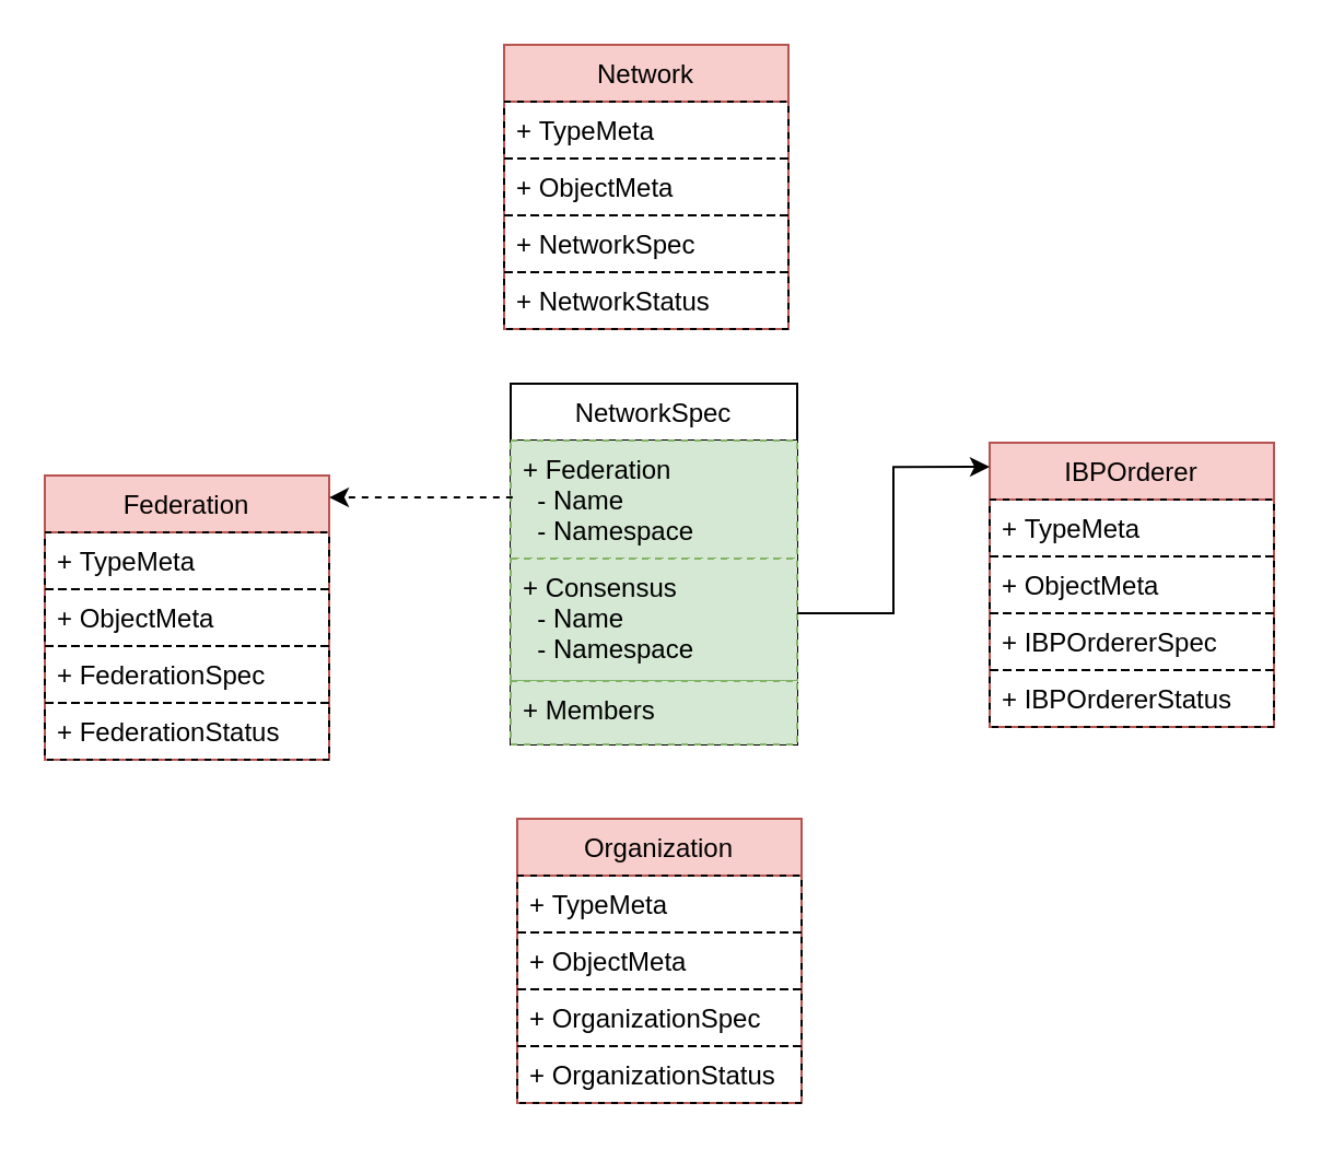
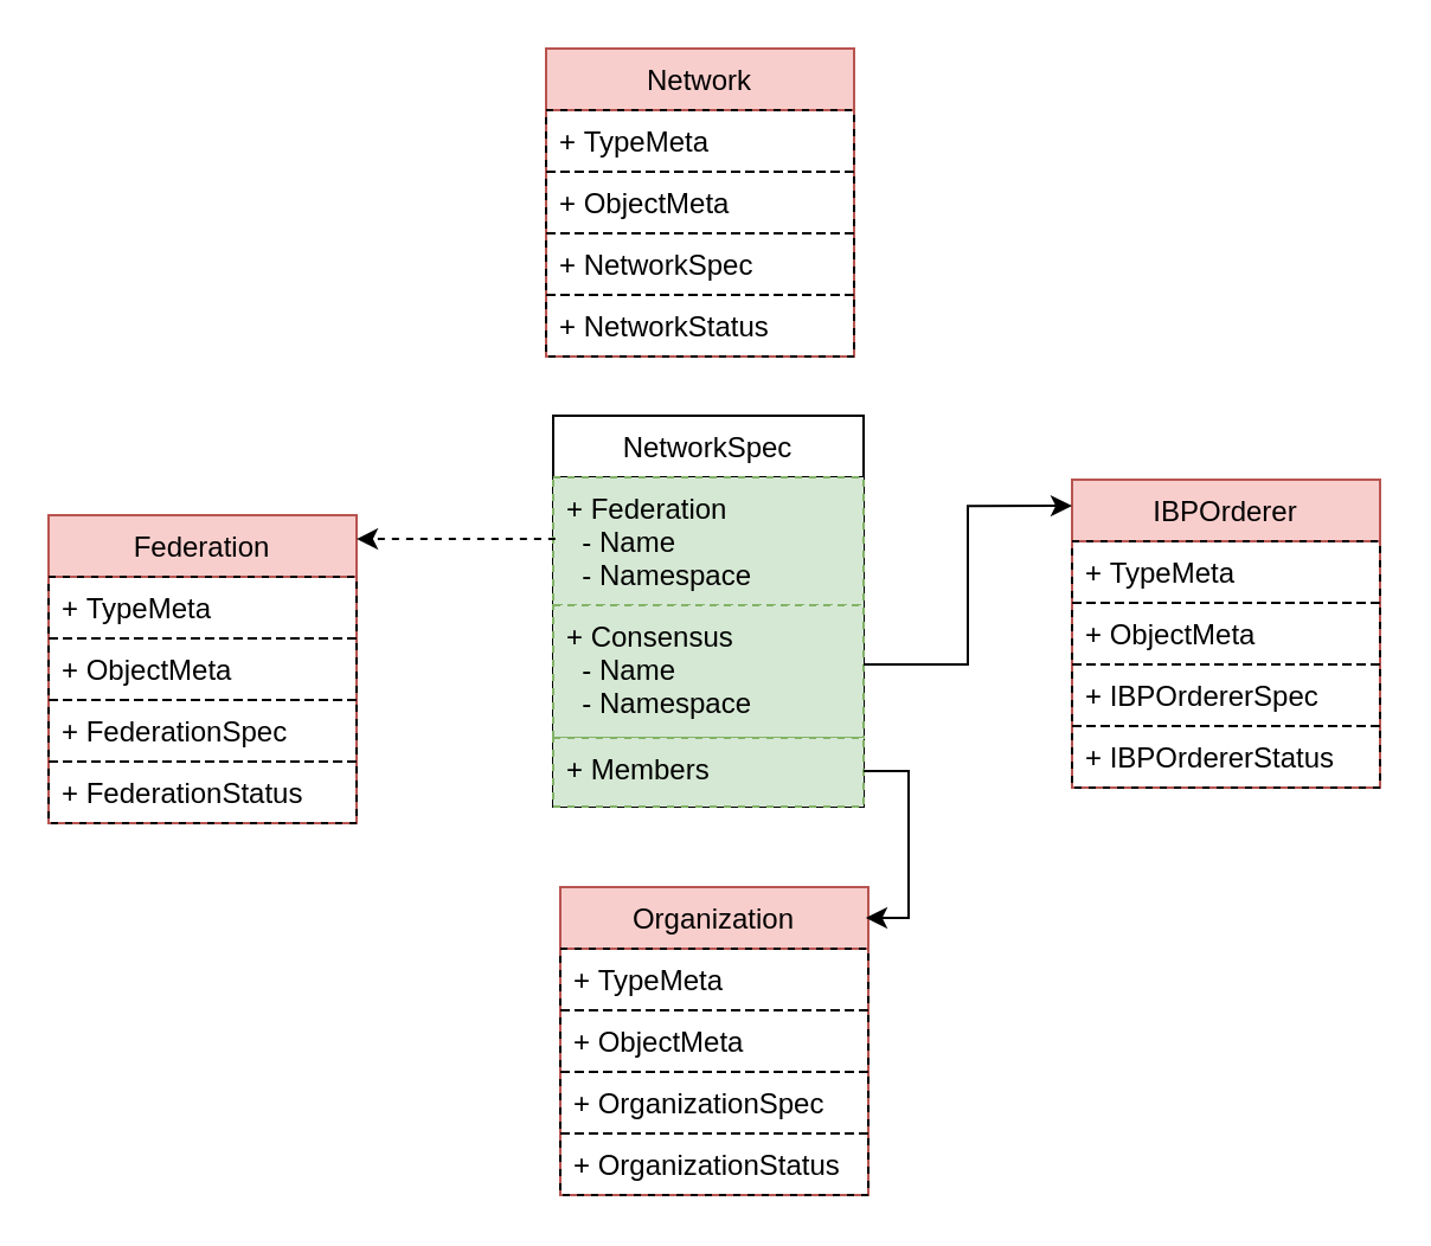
  <mxCell id="0" />
  <mxCell id="1" parent="0" />
  <mxCell id="2" value="NetworkSpec" style="swimlane;fontStyle=0;childLayout=stackLayout;horizontal=1;startSize=26;fillColor=none;horizontalStack=0;resizeParent=1;resizeParentMax=0;resizeLast=0;collapsible=1;marginBottom=0;rounded=0;shadow=0;comic=0;swimlaneLine=1;glass=0;swimlaneFillColor=none;" parent="1" vertex="1"><mxGeometry x="233" y="175" width="131" height="165" as="geometry"><mxRectangle x="110" y="120" width="90" height="26" as="alternateBounds" /></mxGeometry></mxCell>
  <mxCell id="3" value="+ Federation&#10;  - Name&#10;  - Namespace" style="text;strokeColor=#82b366;fillColor=#d5e8d4;align=left;verticalAlign=top;spacingLeft=4;spacingRight=4;overflow=hidden;rotatable=0;points=[[0,0.5],[1,0.5]];portConstraint=eastwest;rounded=0;dashed=1;glass=0;" parent="2" vertex="1"><mxGeometry y="26" width="131" height="54" as="geometry" /></mxCell>
  <mxCell id="4" value="+ Consensus&#10;  - Name&#10;  - Namespace" style="text;strokeColor=#82b366;fillColor=#d5e8d4;align=left;verticalAlign=top;spacingLeft=4;spacingRight=4;overflow=hidden;rotatable=0;points=[[0,0.5],[1,0.5]];portConstraint=eastwest;rounded=0;dashed=1;glass=0;" parent="2" vertex="1"><mxGeometry y="80" width="131" height="56" as="geometry" /></mxCell>
  <mxCell id="5" value="+ Members" style="text;strokeColor=#82b366;fillColor=#d5e8d4;align=left;verticalAlign=top;spacingLeft=4;spacingRight=4;overflow=hidden;rotatable=0;points=[[0,0.5],[1,0.5]];portConstraint=eastwest;rounded=0;dashed=1;glass=0;" vertex="1" parent="2"><mxGeometry y="136" width="131" height="29" as="geometry" /></mxCell>
  <mxCell id="6" value="Network" style="swimlane;fontStyle=0;childLayout=stackLayout;horizontal=1;startSize=26;fillColor=#f8cecc;horizontalStack=0;resizeParent=1;resizeParentMax=0;resizeLast=0;collapsible=1;marginBottom=0;rounded=0;shadow=0;comic=0;swimlaneLine=1;glass=0;swimlaneFillColor=none;strokeColor=#b85450;" parent="1" vertex="1"><mxGeometry x="230" y="20" width="130" height="130" as="geometry"><mxRectangle x="110" y="120" width="90" height="26" as="alternateBounds" /></mxGeometry></mxCell>
  <mxCell id="7" value="+ TypeMeta" style="text;strokeColor=#000000;fillColor=none;align=left;verticalAlign=top;spacingLeft=4;spacingRight=4;overflow=hidden;rotatable=0;points=[[0,0.5],[1,0.5]];portConstraint=eastwest;dashed=1;rounded=0;glass=0;" parent="6" vertex="1"><mxGeometry y="26" width="130" height="26" as="geometry" /></mxCell>
  <mxCell id="8" value="+ ObjectMeta" style="text;strokeColor=#000000;fillColor=none;align=left;verticalAlign=top;spacingLeft=4;spacingRight=4;overflow=hidden;rotatable=0;points=[[0,0.5],[1,0.5]];portConstraint=eastwest;dashed=1;rounded=0;glass=0;" parent="6" vertex="1"><mxGeometry y="52" width="130" height="26" as="geometry" /></mxCell>
  <mxCell id="9" value="+ NetworkSpec" style="text;strokeColor=#000000;fillColor=none;align=left;verticalAlign=top;spacingLeft=4;spacingRight=4;overflow=hidden;rotatable=0;points=[[0,0.5],[1,0.5]];portConstraint=eastwest;rounded=0;dashed=1;glass=0;" parent="6" vertex="1"><mxGeometry y="78" width="130" height="26" as="geometry" /></mxCell>
  <mxCell id="10" value="+ NetworkStatus" style="text;strokeColor=#000000;fillColor=none;align=left;verticalAlign=top;spacingLeft=4;spacingRight=4;overflow=hidden;rotatable=0;points=[[0,0.5],[1,0.5]];portConstraint=eastwest;rounded=0;dashed=1;glass=0;" parent="6" vertex="1"><mxGeometry y="104" width="130" height="26" as="geometry" /></mxCell>
  <mxCell id="11" value="IBPOrderer" style="swimlane;fontStyle=0;childLayout=stackLayout;horizontal=1;startSize=26;fillColor=#f8cecc;horizontalStack=0;resizeParent=1;resizeParentMax=0;resizeLast=0;collapsible=1;marginBottom=0;rounded=0;shadow=0;comic=0;swimlaneLine=1;glass=0;swimlaneFillColor=none;strokeColor=#b85450;" parent="1" vertex="1"><mxGeometry x="452" y="202" width="130" height="130" as="geometry"><mxRectangle x="110" y="120" width="90" height="26" as="alternateBounds" /></mxGeometry></mxCell>
  <mxCell id="12" value="+ TypeMeta" style="text;strokeColor=#000000;fillColor=none;align=left;verticalAlign=top;spacingLeft=4;spacingRight=4;overflow=hidden;rotatable=0;points=[[0,0.5],[1,0.5]];portConstraint=eastwest;dashed=1;rounded=0;glass=0;" parent="11" vertex="1"><mxGeometry y="26" width="130" height="26" as="geometry" /></mxCell>
  <mxCell id="13" value="+ ObjectMeta" style="text;strokeColor=#000000;fillColor=none;align=left;verticalAlign=top;spacingLeft=4;spacingRight=4;overflow=hidden;rotatable=0;points=[[0,0.5],[1,0.5]];portConstraint=eastwest;dashed=1;rounded=0;glass=0;" parent="11" vertex="1"><mxGeometry y="52" width="130" height="26" as="geometry" /></mxCell>
  <mxCell id="14" value="+ IBPOrdererSpec" style="text;strokeColor=#000000;fillColor=none;align=left;verticalAlign=top;spacingLeft=4;spacingRight=4;overflow=hidden;rotatable=0;points=[[0,0.5],[1,0.5]];portConstraint=eastwest;rounded=0;dashed=1;glass=0;" parent="11" vertex="1"><mxGeometry y="78" width="130" height="26" as="geometry" /></mxCell>
  <mxCell id="15" value="+ IBPOrdererStatus" style="text;strokeColor=#000000;fillColor=none;align=left;verticalAlign=top;spacingLeft=4;spacingRight=4;overflow=hidden;rotatable=0;points=[[0,0.5],[1,0.5]];portConstraint=eastwest;rounded=0;dashed=1;glass=0;" parent="11" vertex="1"><mxGeometry y="104" width="130" height="26" as="geometry" /></mxCell>
  <mxCell id="16" value="Federation" style="swimlane;fontStyle=0;childLayout=stackLayout;horizontal=1;startSize=26;fillColor=#f8cecc;horizontalStack=0;resizeParent=1;resizeParentMax=0;resizeLast=0;collapsible=1;marginBottom=0;rounded=0;shadow=0;comic=0;swimlaneLine=1;glass=0;swimlaneFillColor=none;strokeColor=#b85450;" parent="1" vertex="1"><mxGeometry x="20" y="217" width="130" height="130" as="geometry"><mxRectangle x="110" y="120" width="90" height="26" as="alternateBounds" /></mxGeometry></mxCell>
  <mxCell id="17" value="+ TypeMeta" style="text;strokeColor=#000000;fillColor=none;align=left;verticalAlign=top;spacingLeft=4;spacingRight=4;overflow=hidden;rotatable=0;points=[[0,0.5],[1,0.5]];portConstraint=eastwest;dashed=1;rounded=0;glass=0;" parent="16" vertex="1"><mxGeometry y="26" width="130" height="26" as="geometry" /></mxCell>
  <mxCell id="18" value="+ ObjectMeta" style="text;strokeColor=#000000;fillColor=none;align=left;verticalAlign=top;spacingLeft=4;spacingRight=4;overflow=hidden;rotatable=0;points=[[0,0.5],[1,0.5]];portConstraint=eastwest;dashed=1;rounded=0;glass=0;" parent="16" vertex="1"><mxGeometry y="52" width="130" height="26" as="geometry" /></mxCell>
  <mxCell id="19" value="+ FederationSpec" style="text;strokeColor=#000000;fillColor=none;align=left;verticalAlign=top;spacingLeft=4;spacingRight=4;overflow=hidden;rotatable=0;points=[[0,0.5],[1,0.5]];portConstraint=eastwest;rounded=0;dashed=1;glass=0;" parent="16" vertex="1"><mxGeometry y="78" width="130" height="26" as="geometry" /></mxCell>
  <mxCell id="20" value="+ FederationStatus" style="text;strokeColor=#000000;fillColor=none;align=left;verticalAlign=top;spacingLeft=4;spacingRight=4;overflow=hidden;rotatable=0;points=[[0,0.5],[1,0.5]];portConstraint=eastwest;rounded=0;dashed=1;glass=0;" parent="16" vertex="1"><mxGeometry y="104" width="130" height="26" as="geometry" /></mxCell>
  <mxCell id="21" value="" style="endArrow=classic;html=1;rounded=0;exitX=0.007;exitY=0.481;exitDx=0;exitDy=0;exitPerimeter=0;entryX=1;entryY=0.077;entryDx=0;entryDy=0;entryPerimeter=0;edgeStyle=orthogonalEdgeStyle;dashed=1;" parent="1" source="3" target="16" edge="1"><mxGeometry width="50" height="50" relative="1" as="geometry"><mxPoint x="262" y="419" as="sourcePoint" /><mxPoint x="312" y="369" as="targetPoint" /></mxGeometry></mxCell>
  <mxCell id="22" value="" style="endArrow=classic;html=1;rounded=0;exitX=1;exitY=0.446;exitDx=0;exitDy=0;exitPerimeter=0;entryX=0;entryY=0.085;entryDx=0;entryDy=0;entryPerimeter=0;edgeStyle=orthogonalEdgeStyle;" parent="1" source="4" target="11" edge="1"><mxGeometry width="50" height="50" relative="1" as="geometry"><mxPoint x="402" y="392" as="sourcePoint" /><mxPoint x="452" y="342" as="targetPoint" /></mxGeometry></mxCell>
  <mxCell id="23" value="Organization" style="swimlane;fontStyle=0;childLayout=stackLayout;horizontal=1;startSize=26;fillColor=#f8cecc;horizontalStack=0;resizeParent=1;resizeParentMax=0;resizeLast=0;collapsible=1;marginBottom=0;rounded=0;shadow=0;comic=0;swimlaneLine=1;glass=0;swimlaneFillColor=none;strokeColor=#b85450;" vertex="1" parent="1"><mxGeometry x="236" y="374" width="130" height="130" as="geometry"><mxRectangle x="110" y="120" width="90" height="26" as="alternateBounds" /></mxGeometry></mxCell>
  <mxCell id="24" value="+ TypeMeta" style="text;strokeColor=#000000;fillColor=none;align=left;verticalAlign=top;spacingLeft=4;spacingRight=4;overflow=hidden;rotatable=0;points=[[0,0.5],[1,0.5]];portConstraint=eastwest;dashed=1;rounded=0;glass=0;" vertex="1" parent="23"><mxGeometry y="26" width="130" height="26" as="geometry" /></mxCell>
  <mxCell id="25" value="+ ObjectMeta" style="text;strokeColor=#000000;fillColor=none;align=left;verticalAlign=top;spacingLeft=4;spacingRight=4;overflow=hidden;rotatable=0;points=[[0,0.5],[1,0.5]];portConstraint=eastwest;dashed=1;rounded=0;glass=0;" vertex="1" parent="23"><mxGeometry y="52" width="130" height="26" as="geometry" /></mxCell>
  <mxCell id="26" value="+ OrganizationSpec" style="text;strokeColor=#000000;fillColor=none;align=left;verticalAlign=top;spacingLeft=4;spacingRight=4;overflow=hidden;rotatable=0;points=[[0,0.5],[1,0.5]];portConstraint=eastwest;rounded=0;dashed=1;glass=0;" vertex="1" parent="23"><mxGeometry y="78" width="130" height="26" as="geometry" /></mxCell>
  <mxCell id="27" value="+ OrganizationStatus" style="text;strokeColor=#000000;fillColor=none;align=left;verticalAlign=top;spacingLeft=4;spacingRight=4;overflow=hidden;rotatable=0;points=[[0,0.5],[1,0.5]];portConstraint=eastwest;rounded=0;dashed=1;glass=0;" vertex="1" parent="23"><mxGeometry y="104" width="130" height="26" as="geometry" /></mxCell>
+ <mxCell id="28" value="" style="endArrow=classic;html=1;rounded=0;exitX=1;exitY=0.483;exitDx=0;exitDy=0;exitPerimeter=0;entryX=0.992;entryY=0.1;entryDx=0;entryDy=0;entryPerimeter=0;edgeStyle=orthogonalEdgeStyle;" edge="1" parent="1" source="5" target="23"><mxGeometry width="50" height="50" relative="1" as="geometry"><mxPoint x="475" y="426" as="sourcePoint" /><mxPoint x="525" y="376" as="targetPoint" /><Array as="points"><mxPoint x="383" y="325" /><mxPoint x="383" y="387" /></Array></mxGeometry></mxCell>
